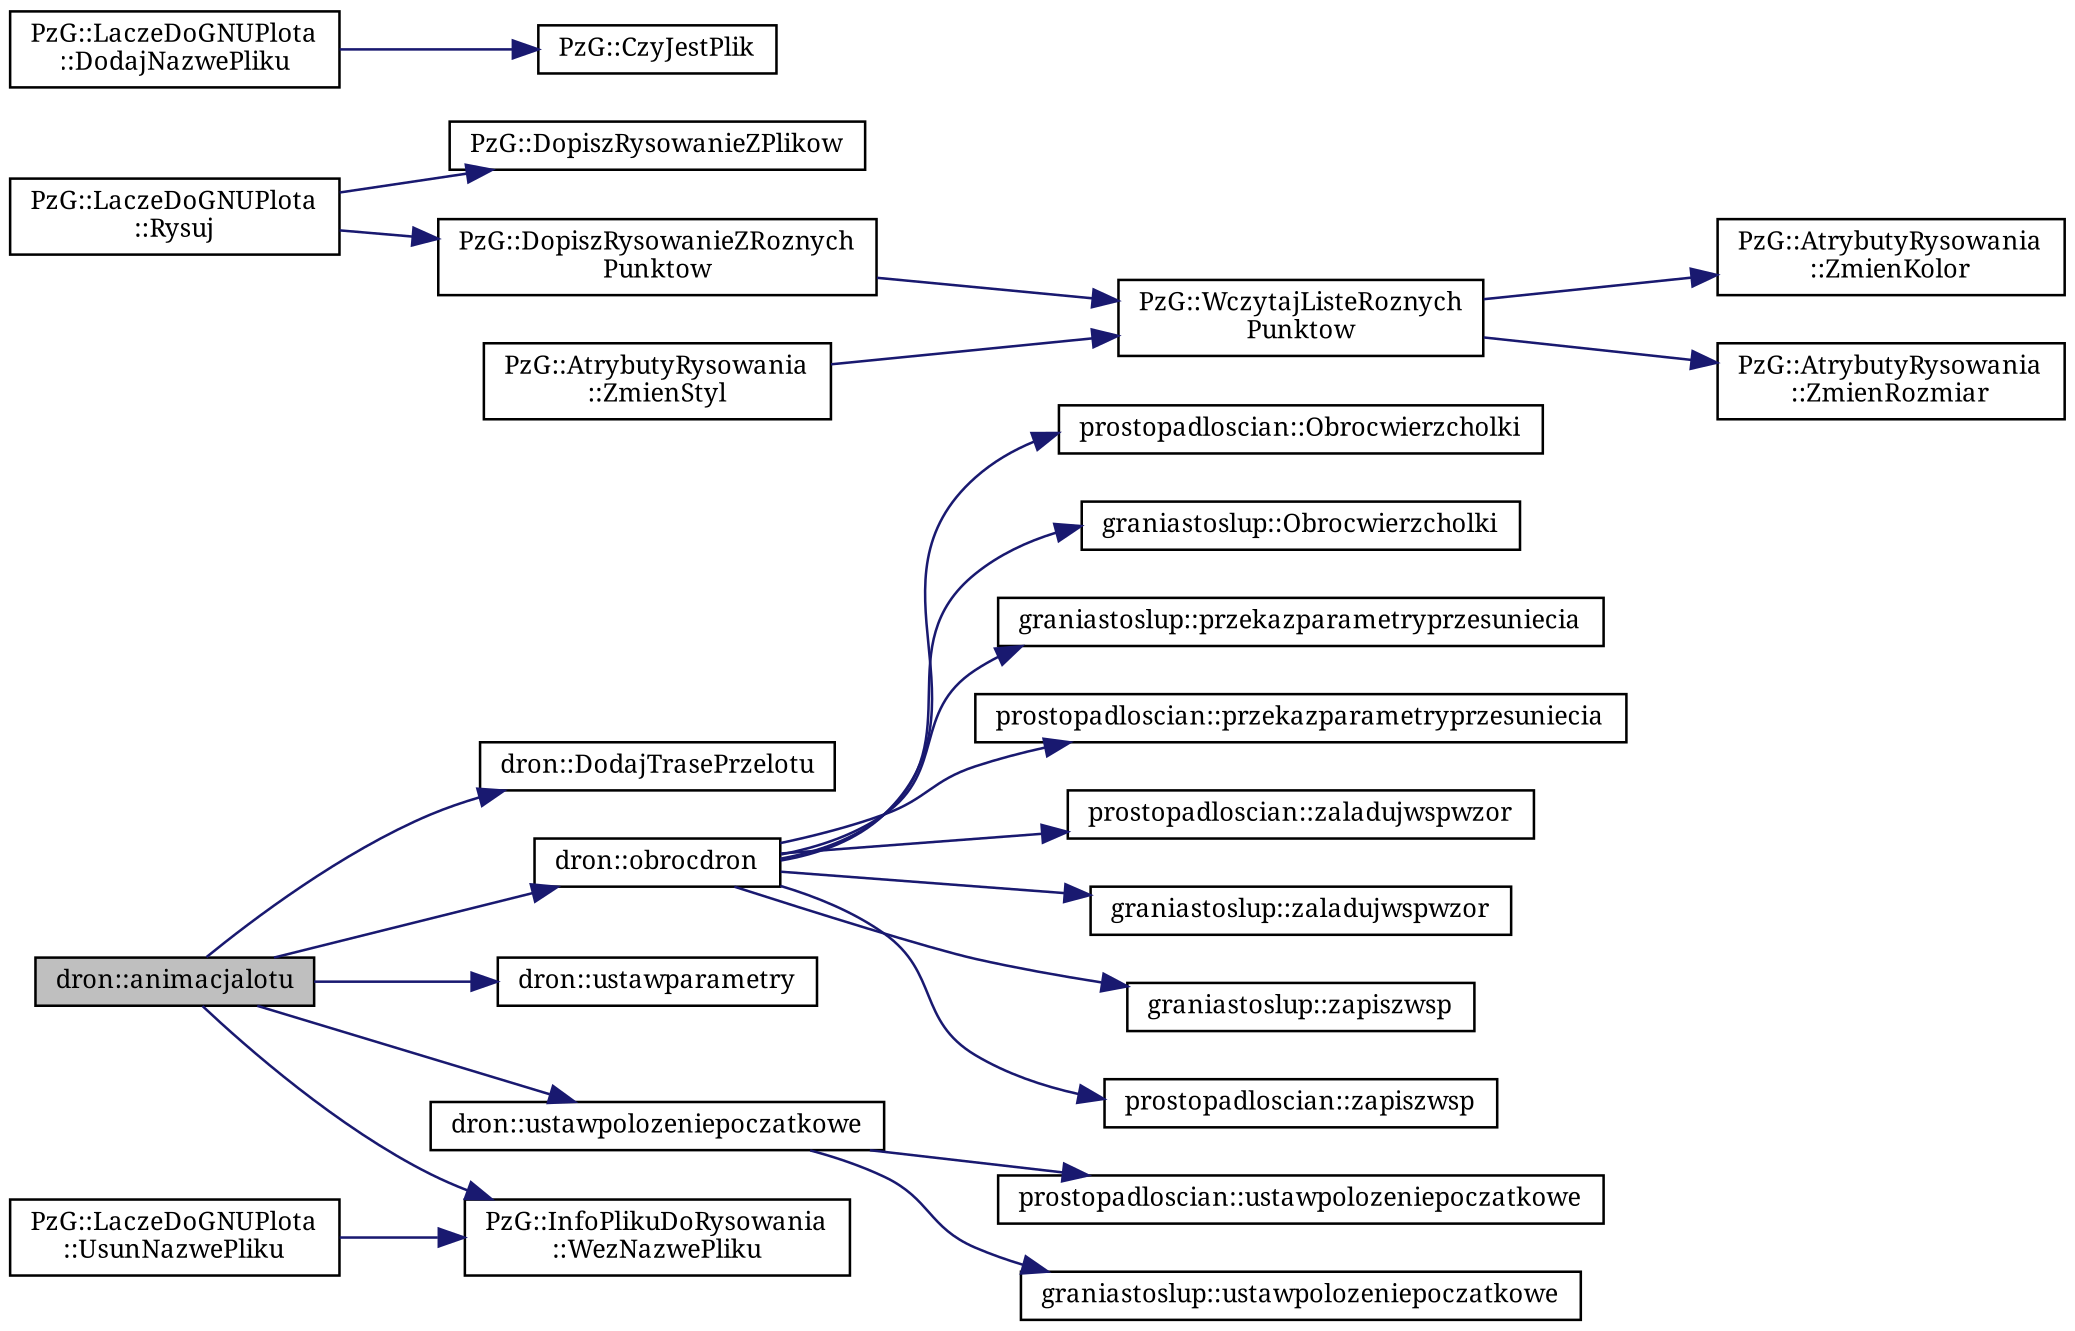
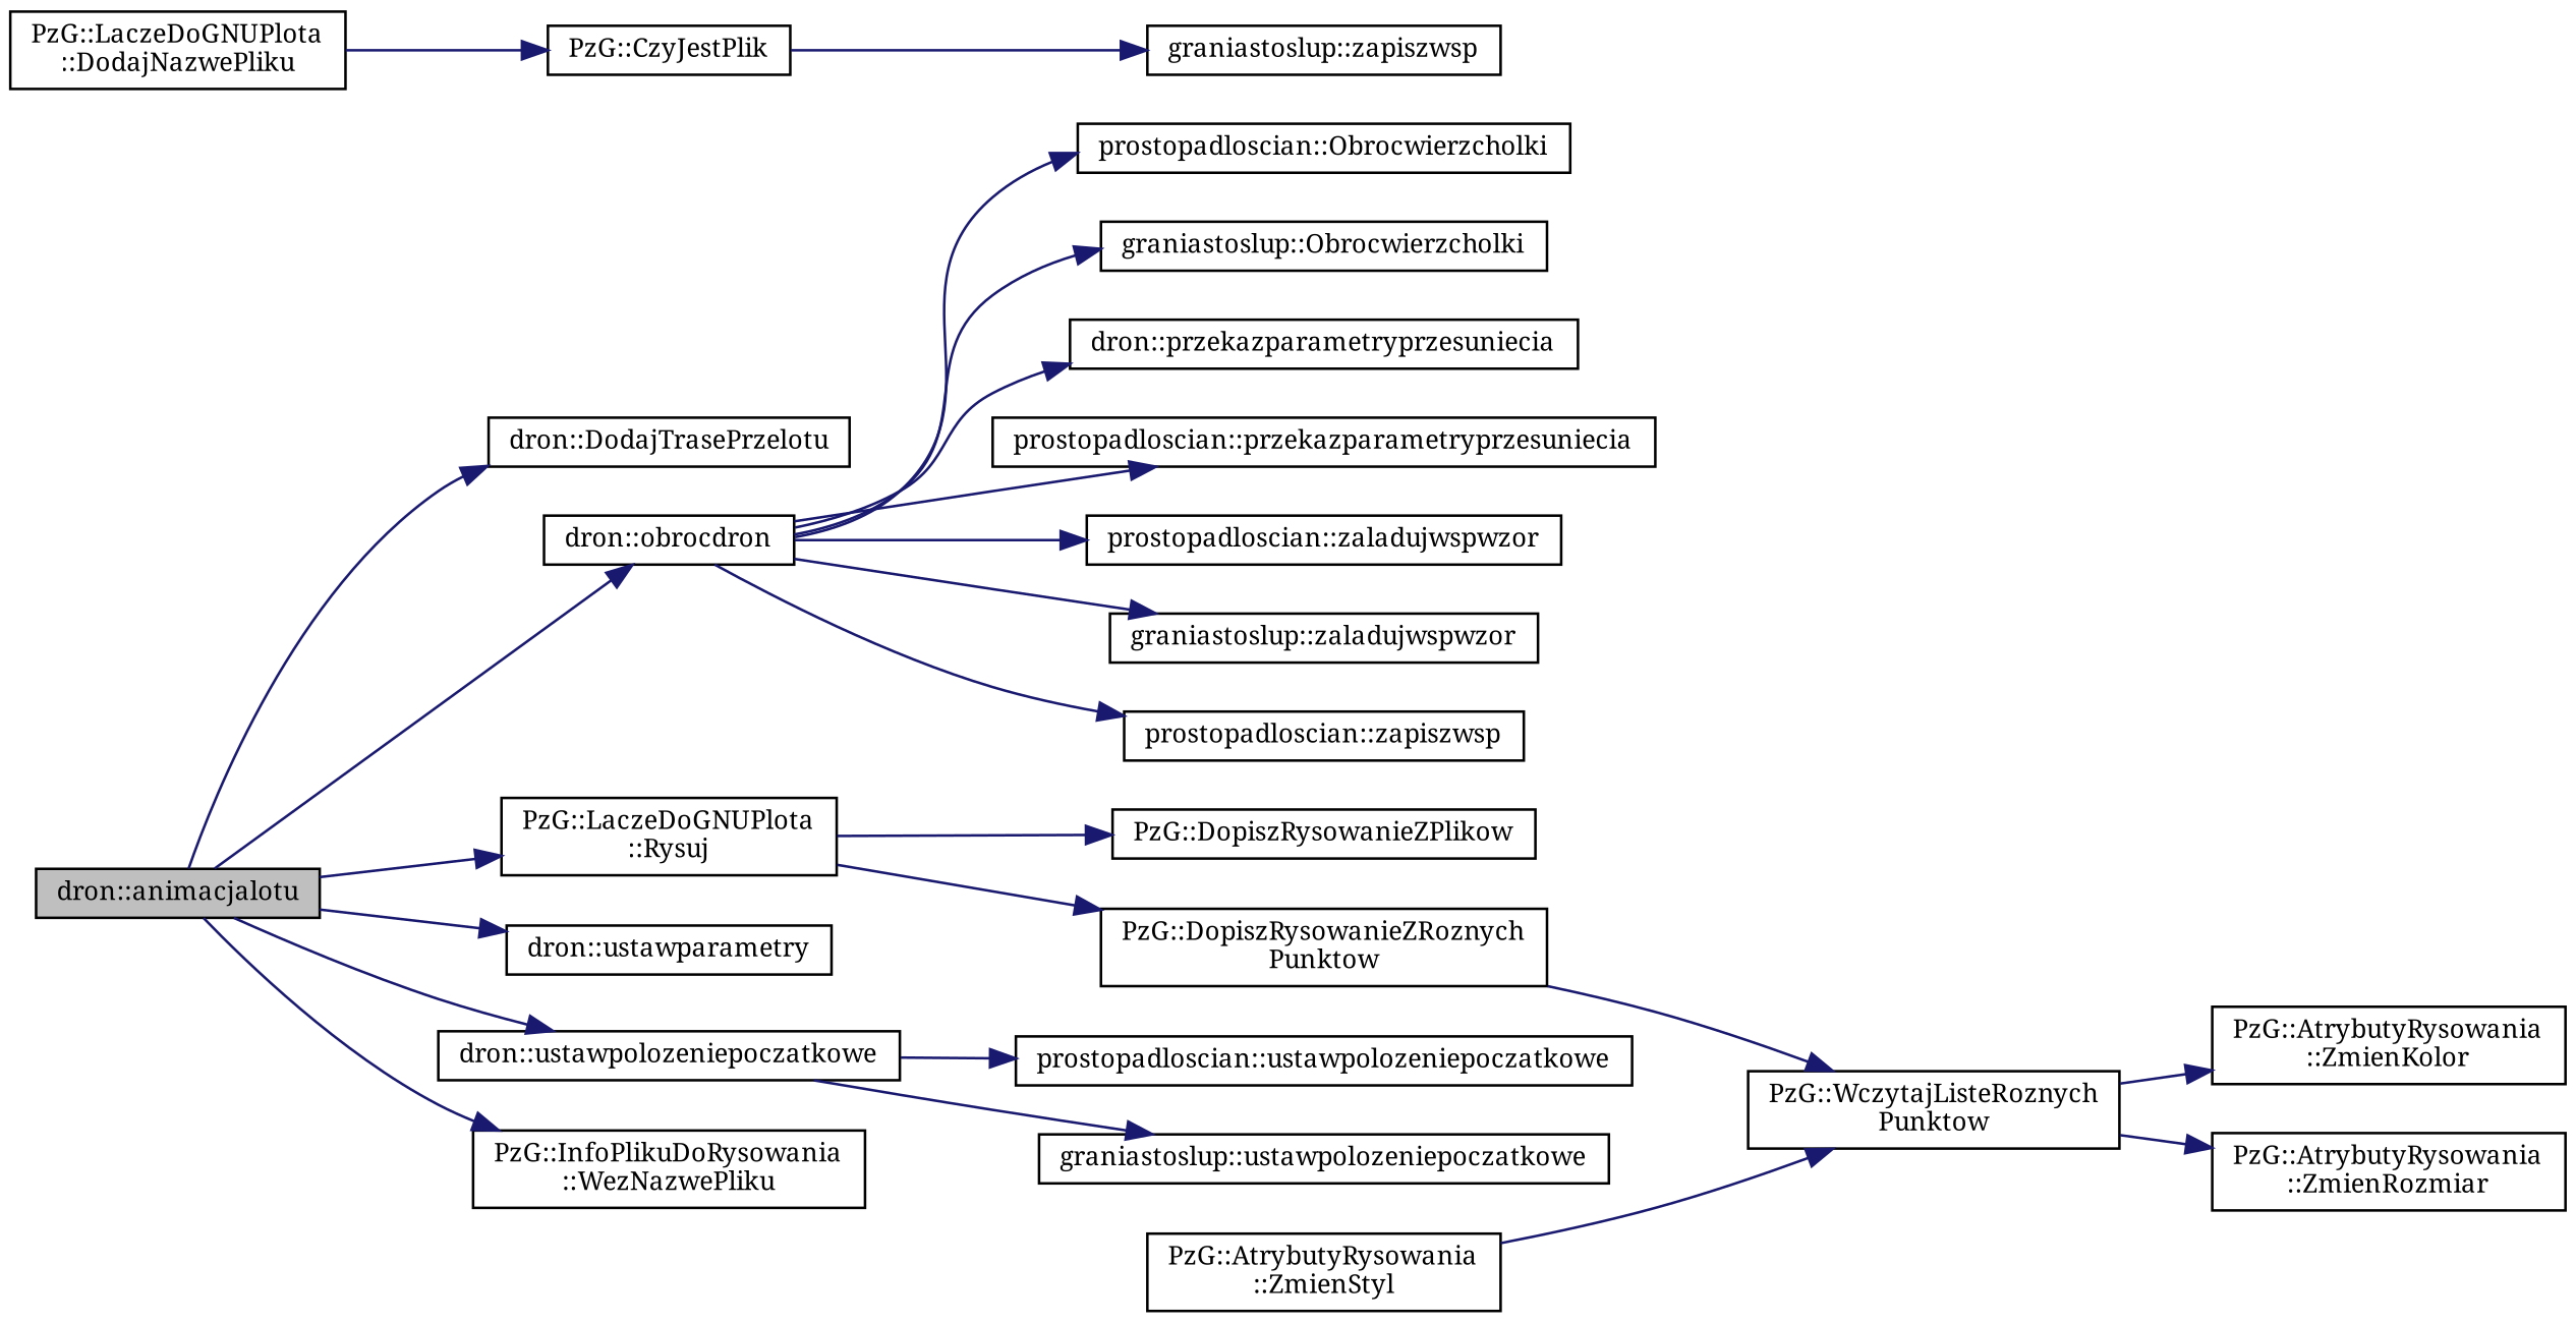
  digraph {
    fontname="Noto Serif"
    rankdir=LR
    node [color=black fillcolor=white fontname="Noto Serif" fontsize=10 shape=record style=filled]
    edge [color=midnightblue fontname="Noto Serif" fontsize=10 labelfontname=Helvetica labelfontsize=10 style=solid]
    n1 [fillcolor=grey75 fontcolor=black height=0.2 label="dron::animacjalotu" width=0.4]
    n2 [height=0.2 label="dron::DodajTrasePrzelotu" width=0.4]
    n3 [height=0.2 label="dron::obrocdron" width=0.4]
    n4 [height=0.2 label="PzG::LaczeDoGNUPlota\l::Rysuj" width=0.4]
    n5 [height=0.2 label="dron::ustawparametry" width=0.4]
    n6 [height=0.2 label="dron::ustawpolozeniepoczatkowe" width=0.4]
    n7 [height=0.2 label="PzG::InfoPlikuDoRysowania\l::WezNazwePliku" width=0.4]
    n8 [height=0.2 label="prostopadloscian::Obrocwierzcholki" width=0.4]
    n9 [height=0.2 label="graniastoslup::Obrocwierzcholki" width=0.4]
-   n10 [height=0.2 label="graniastoslup::przekazparametryprzesuniecia" width=0.4]
+   n10 [height=0.2 label="dron::przekazparametryprzesuniecia" width=0.4]
    n11 [height=0.2 label="prostopadloscian::przekazparametryprzesuniecia" width=0.4]
    n12 [height=0.2 label="prostopadloscian::zaladujwspwzor" width=0.4]
    n13 [height=0.2 label="graniastoslup::zaladujwspwzor" width=0.4]
    n14 [height=0.2 label="graniastoslup::zapiszwsp" width=0.4]
    n15 [height=0.2 label="prostopadloscian::zapiszwsp" width=0.4]
    n16 [height=0.2 label="PzG::DopiszRysowanieZPlikow" width=0.4]
    n17 [height=0.2 label="PzG::DopiszRysowanieZRoznych\lPunktow" width=0.4]
    n18 [height=0.2 label="prostopadloscian::ustawpolozeniepoczatkowe" width=0.4]
    n19 [height=0.2 label="graniastoslup::ustawpolozeniepoczatkowe" width=0.4]
-   n20 [height=0.2 label="PzG::LaczeDoGNUPlota\l::UsunNazwePliku" width=0.4]
    n21 [height=0.2 label="PzG::LaczeDoGNUPlota\l::DodajNazwePliku" width=0.4]
    n22 [height=0.2 label="PzG::CzyJestPlik" width=0.4]
    n23 [height=0.2 label="PzG::WczytajListeRoznych\lPunktow" width=0.4]
    n24 [height=0.2 label="PzG::AtrybutyRysowania\l::ZmienKolor" width=0.4]
    n25 [height=0.2 label="PzG::AtrybutyRysowania\l::ZmienRozmiar" width=0.4]
    n26 [height=0.2 label="PzG::AtrybutyRysowania\l::ZmienStyl" width=0.4]
    n1 -> n2
    n1 -> n3
+   n1 -> n4
    n1 -> n5
    n1 -> n6
    n1 -> n7
    n3 -> n8
    n3 -> n9
    n3 -> n10
    n3 -> n11
    n3 -> n12
    n3 -> n13
-   n3 -> n14
+   n22 -> n14
    n3 -> n15
    n4 -> n16
    n4 -> n17
    n6 -> n18
    n6 -> n19
    n17 -> n23
-   n20 -> n7
    n21 -> n22
    n23 -> n24
    n23 -> n25
    n26 -> n23
  }
